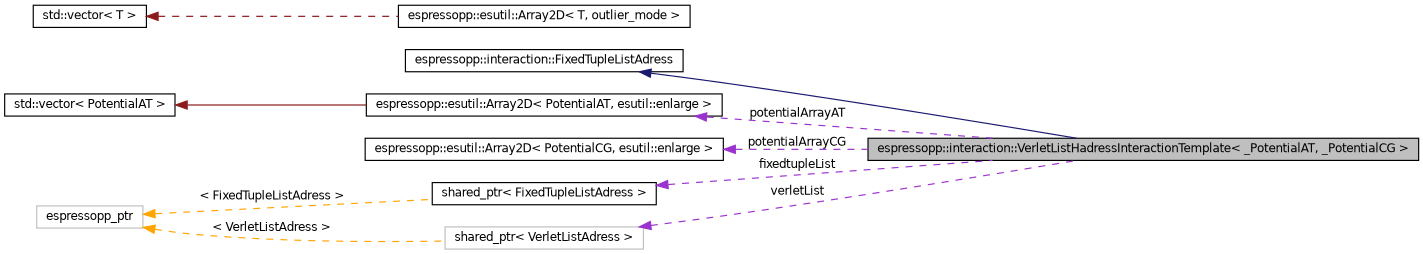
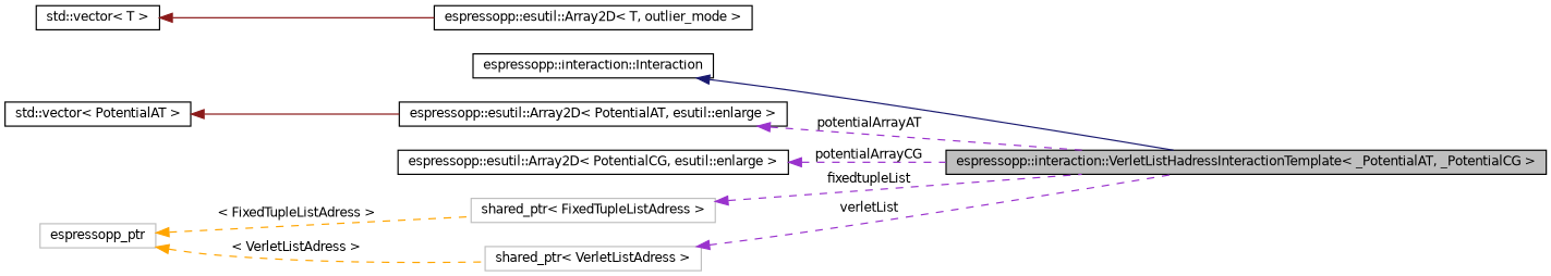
  digraph {
    rankdir=LR
    node [color=black fillcolor=white fontname=Helvetica fontsize=10 shape=record style=filled]
    edge [color=darkorchid3 dir=back fontname=Helvetica fontsize=10 labelfontname=Helvetica labelfontsize=10 style=dashed]
    n1 [fillcolor=grey75 fontcolor=black height=0.2 label="espressopp::interaction::VerletListHadressInteractionTemplate\< _PotentialAT, _PotentialCG \>" width=0.4]
-   n2 [height=0.2 label="espressopp::interaction::FixedTupleListAdress" width=0.4]
+   n2 [height=0.2 label="espressopp::interaction::Interaction" width=0.4]
    n3 [height=0.2 label="espressopp::esutil::Array2D\< PotentialAT, esutil::enlarge \>" width=0.4]
    n4 [height=0.2 label="std::vector\< PotentialAT \>" width=0.4]
    n5 [height=0.2 label="espressopp::esutil::Array2D\< T, outlier_mode \>" width=0.4]
    n6 [height=0.2 label="espressopp::esutil::Array2D\< PotentialCG, esutil::enlarge \>" width=0.4]
    n7 [height=0.2 label="std::vector\< T \>" width=0.4]
-   n8 [height=0.2 label="shared_ptr\< FixedTupleListAdress \>" width=0.4]
+   n8 [color=grey75 height=0.2 label="shared_ptr\< FixedTupleListAdress \>" width=0.4]
    n9 [color=grey75 height=0.2 label=espressopp_ptr width=0.4]
    n10 [color=grey75 height=0.2 label="shared_ptr\< VerletListAdress \>" width=0.4]
    n2 -> n1 [color=midnightblue style=solid]
    n3 -> n1 [label=" potentialArrayAT"]
    n4 -> n3 [color=firebrick4 style=solid]
    n6 -> n1 [label=" potentialArrayCG"]
-   n7 -> n5 [color=firebrick4]
+   n7 -> n5 [color=firebrick4 style=solid]
    n8 -> n1 [label=" fixedtupleList"]
    n9 -> n8 [color=orange label=" \< FixedTupleListAdress \>"]
    n9 -> n10 [color=orange label=" \< VerletListAdress \>"]
    n10 -> n1 [label=" verletList"]
  }
